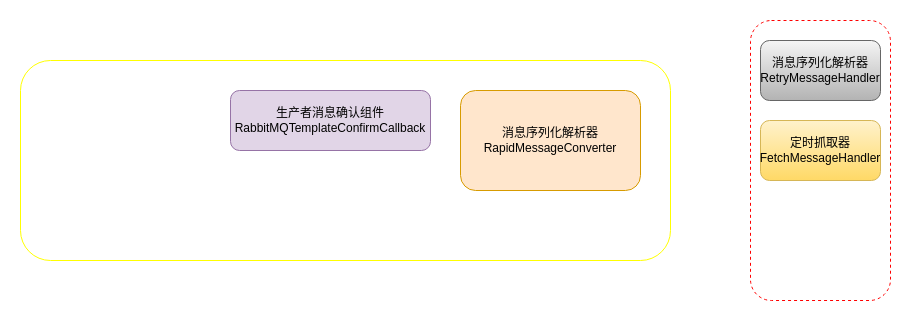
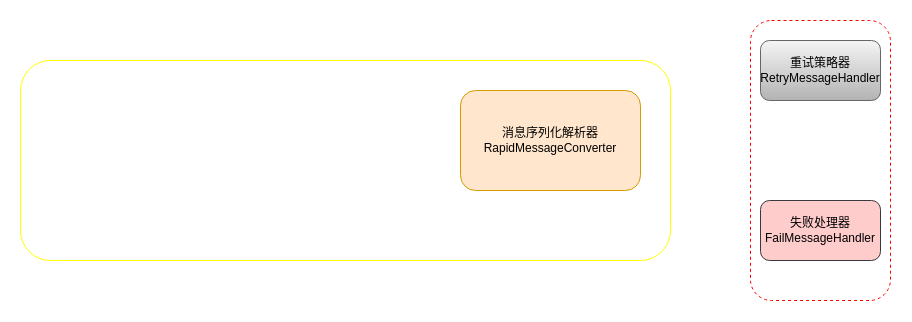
  <mxCell id="0" />
  <mxCell id="1" parent="0" />
  <mxCell id="2" value="" style="rounded=1;whiteSpace=wrap;html=1;strokeColor=#FFFF00;" parent="1" vertex="1"><mxGeometry x="20" y="60" width="650" height="200" as="geometry" /></mxCell>
- <mxCell id="3" value="生产者消息确认组件&lt;br&gt;RabbitMQTemplateConfirmCallback" style="rounded=1;whiteSpace=wrap;html=1;fillColor=#e1d5e7;strokeColor=#9673a6;" parent="1" vertex="1"><mxGeometry x="230" y="90" width="200" height="60" as="geometry" /></mxCell>
  <mxCell id="4" value="消息序列化解析器&lt;br&gt;RapidMessageConverter" style="rounded=1;whiteSpace=wrap;html=1;fillColor=#ffe6cc;strokeColor=#d79b00;" parent="1" vertex="1"><mxGeometry x="460" y="90" width="180" height="100" as="geometry" /></mxCell>
  <mxCell id="5" value="" style="rounded=1;whiteSpace=wrap;html=1;strokeColor=#FF0000;dashed=1;" parent="1" vertex="1"><mxGeometry x="750" y="20" width="140" height="280" as="geometry" /></mxCell>
- <mxCell id="6" value="消息序列化解析器&lt;br&gt;RetryMessageHandler" style="rounded=1;whiteSpace=wrap;html=1;gradientColor=#b3b3b3;fillColor=#f5f5f5;strokeColor=#666666;" parent="1" vertex="1"><mxGeometry x="760" y="40" width="120" height="60" as="geometry" /></mxCell>
- <mxCell id="7" value="定时抓取器&lt;br&gt;FetchMessageHandler" style="whiteSpace=wrap;html=1;rounded=1;gradientColor=#ffd966;fillColor=#fff2cc;strokeColor=#d6b656;" parent="1" vertex="1"><mxGeometry x="760" y="120" width="120" height="60" as="geometry" /></mxCell>
+ <mxCell id="6" value="重试策略器&lt;br&gt;RetryMessageHandler" style="rounded=1;whiteSpace=wrap;html=1;gradientColor=#b3b3b3;fillColor=#f5f5f5;strokeColor=#666666;" parent="1" vertex="1"><mxGeometry x="760" y="40" width="120" height="60" as="geometry" /></mxCell>
+ <mxCell id="8" value="失败处理器&lt;br&gt;FailMessageHandler" style="whiteSpace=wrap;html=1;rounded=1;fillColor=#ffcccc;strokeColor=#36393d;" parent="1" vertex="1"><mxGeometry x="760" y="200" width="120" height="60" as="geometry" /></mxCell>
  <mxCell id="9" style="edgeStyle=orthogonalEdgeStyle;rounded=0;orthogonalLoop=1;jettySize=auto;html=1;exitX=0.5;exitY=1;exitDx=0;exitDy=0;" edge="1" parent="1" source="5" target="5"><mxGeometry relative="1" as="geometry" /></mxCell>
